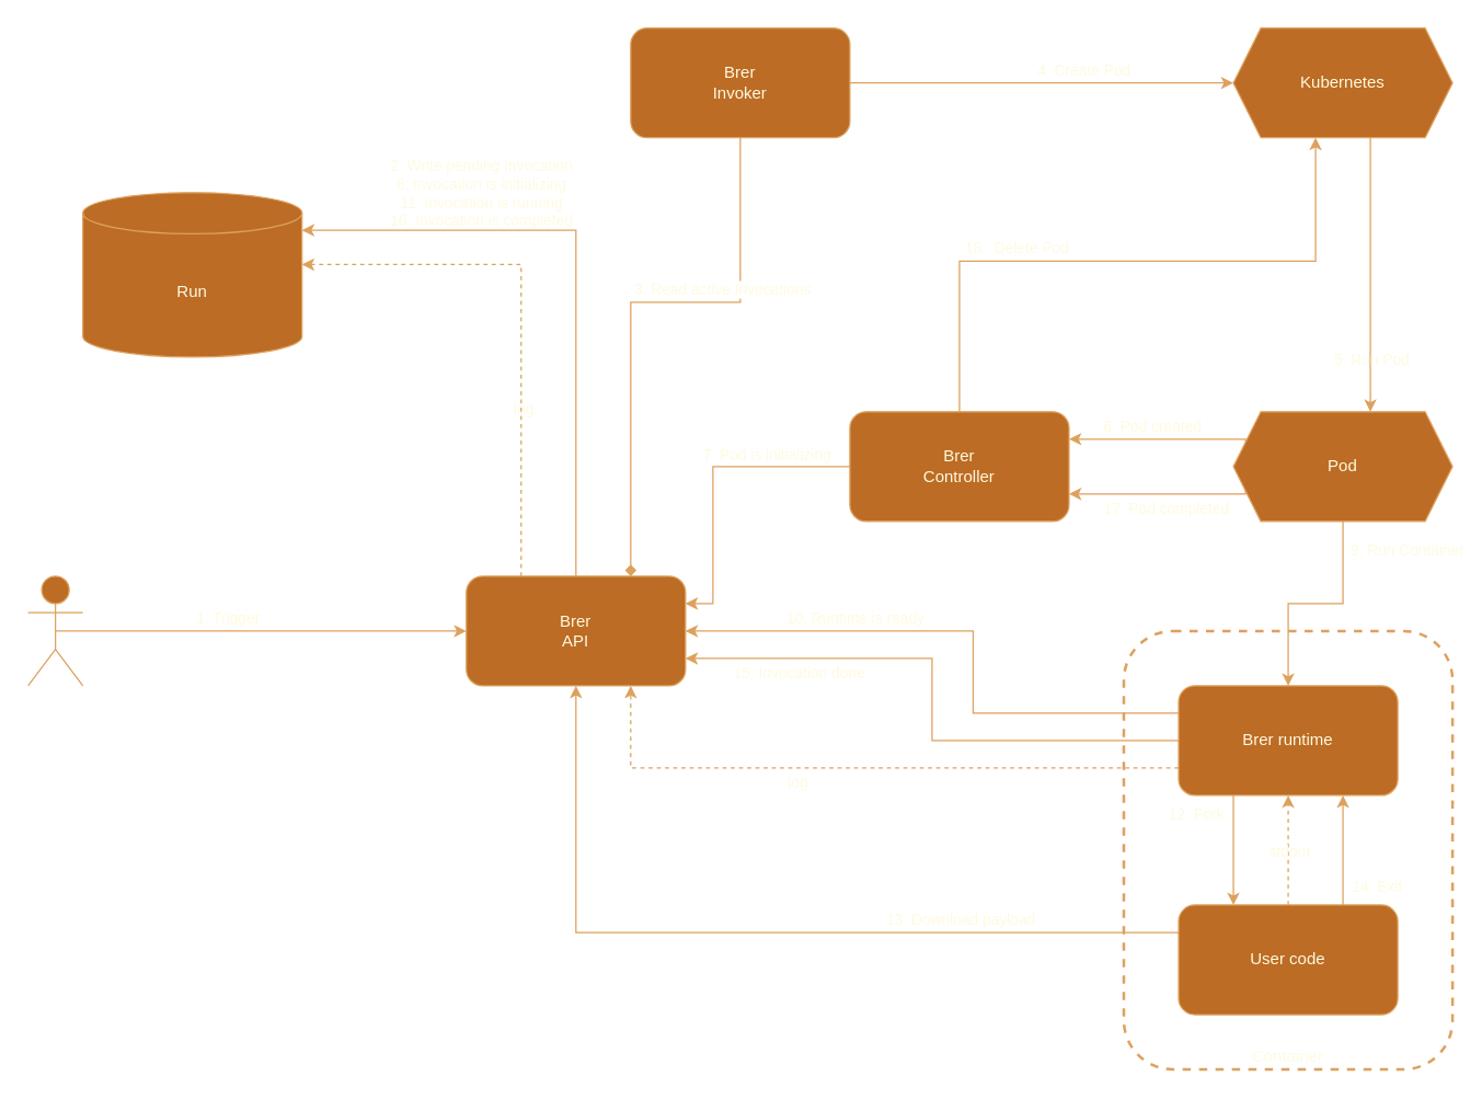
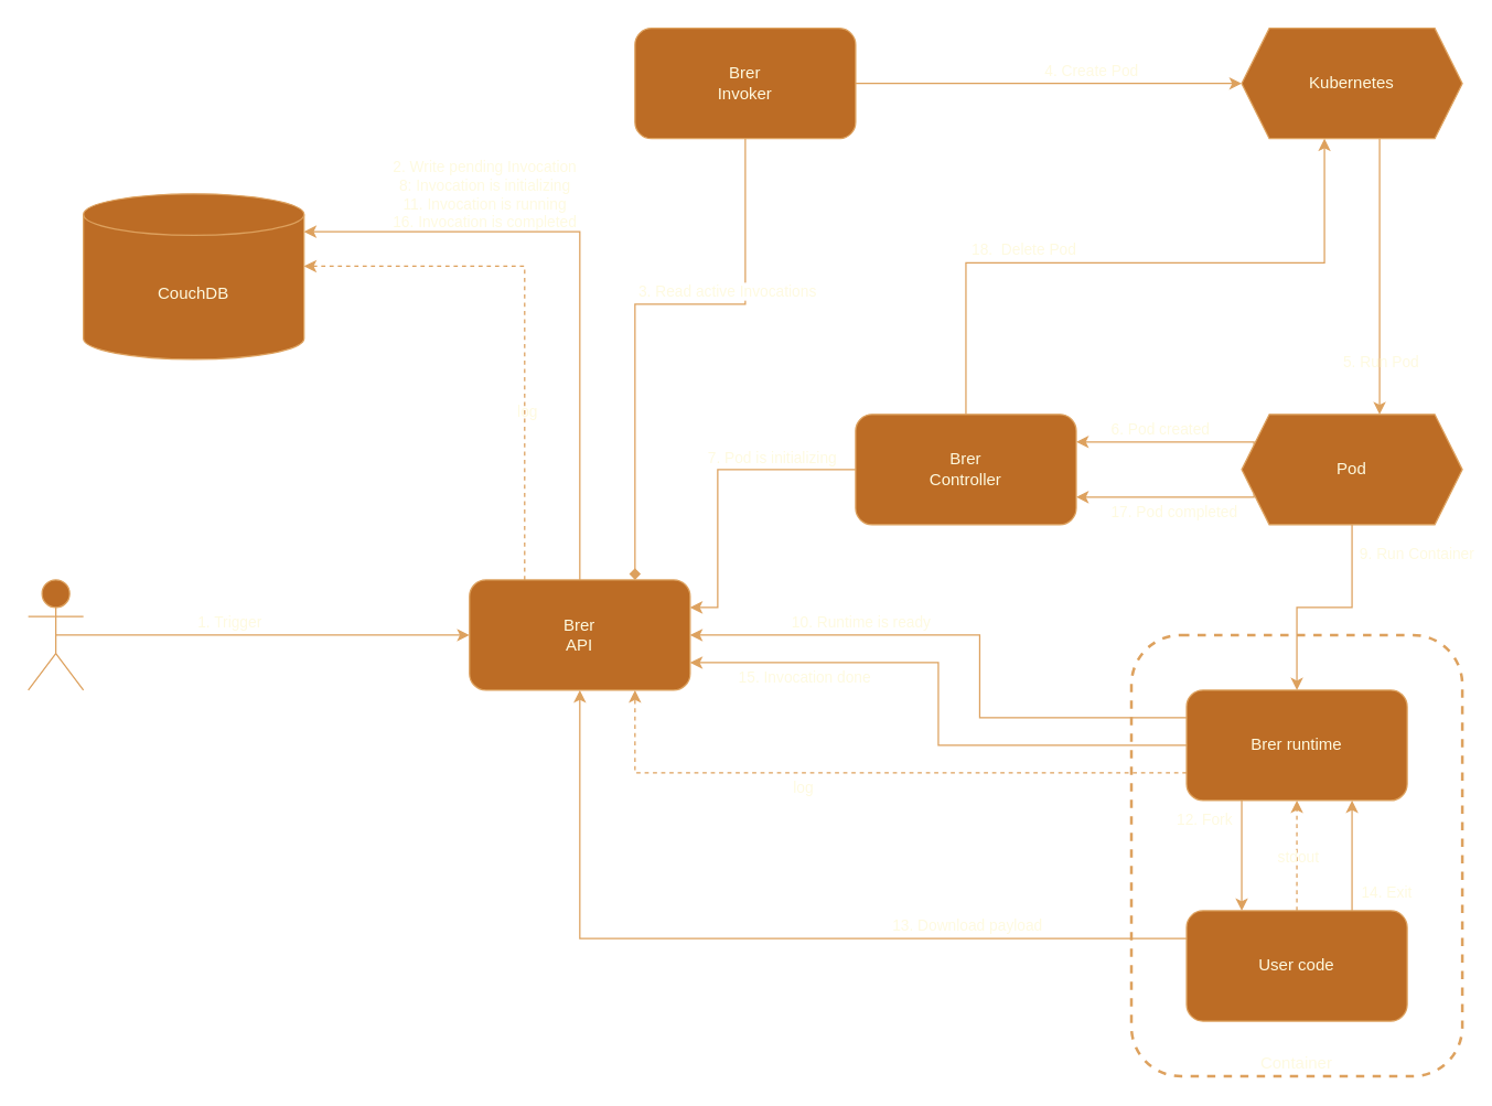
  <mxCell id="0" />
  <mxCell id="1" parent="0" />
  <mxCell id="2" value="Container" style="rounded=1;whiteSpace=wrap;html=1;fillColor=none;strokeWidth=2;dashed=1;verticalAlign=bottom;labelBackgroundColor=none;strokeColor=#DDA15E;fontColor=#FEFAE0;" parent="1" vertex="1"><mxGeometry x="820" y="460" width="240" height="320" as="geometry" /></mxCell>
  <mxCell id="3" value="&lt;div&gt;Brer&lt;br&gt;&lt;/div&gt;&lt;div&gt;API&lt;/div&gt;" style="rounded=1;whiteSpace=wrap;html=1;verticalAlign=middle;align=center;labelBackgroundColor=none;fillColor=#BC6C25;strokeColor=#DDA15E;fontColor=#FEFAE0;" parent="1" vertex="1"><mxGeometry x="340" y="420" width="160" height="80" as="geometry" /></mxCell>
  <mxCell id="4" value="Kubernetes" style="shape=hexagon;perimeter=hexagonPerimeter2;whiteSpace=wrap;html=1;fixedSize=1;labelBackgroundColor=none;fillColor=#BC6C25;strokeColor=#DDA15E;fontColor=#FEFAE0;" parent="1" vertex="1"><mxGeometry x="900" y="20" width="160" height="80" as="geometry" /></mxCell>
  <mxCell id="5" value="" style="shape=umlActor;verticalLabelPosition=bottom;verticalAlign=top;html=1;outlineConnect=0;labelBackgroundColor=none;fillColor=#BC6C25;strokeColor=#DDA15E;fontColor=#FEFAE0;" parent="1" vertex="1"><mxGeometry x="20" y="420" width="40" height="80" as="geometry" /></mxCell>
  <mxCell id="6" value="" style="endArrow=classic;html=1;rounded=0;exitX=0.5;exitY=0.5;exitDx=0;exitDy=0;exitPerimeter=0;labelBackgroundColor=none;fontColor=default;strokeColor=#DDA15E;entryX=0;entryY=0.5;entryDx=0;entryDy=0;edgeStyle=orthogonalEdgeStyle;" parent="1" source="5" target="3" edge="1"><mxGeometry width="50" height="50" relative="1" as="geometry"><mxPoint x="340" y="340" as="sourcePoint" /><mxPoint x="130" y="400" as="targetPoint" /></mxGeometry></mxCell>
  <mxCell id="7" value="1. Trigger" style="edgeLabel;html=1;align=center;verticalAlign=middle;resizable=0;points=[];labelBackgroundColor=none;fontColor=#FEFAE0;" parent="6" vertex="1" connectable="0"><mxGeometry x="-0.411" y="2" relative="1" as="geometry"><mxPoint x="37" y="-8" as="offset" /></mxGeometry></mxCell>
  <mxCell id="8" value="" style="endArrow=classic;html=1;rounded=0;exitX=0.5;exitY=0;exitDx=0;exitDy=0;labelBackgroundColor=none;fontColor=default;entryX=1;entryY=0;entryDx=0;entryDy=27.5;entryPerimeter=0;strokeColor=#DDA15E;edgeStyle=orthogonalEdgeStyle;" parent="1" source="3" target="33" edge="1"><mxGeometry width="50" height="50" relative="1" as="geometry"><mxPoint x="420" y="220" as="sourcePoint" /><mxPoint x="70" y="130" as="targetPoint" /></mxGeometry></mxCell>
  <mxCell id="9" value="&lt;div&gt;2. Write pending Invocation&lt;/div&gt;&lt;div&gt;8: Invocation is initializing&lt;br&gt;&lt;/div&gt;&lt;div&gt;11. Invocation is running&lt;/div&gt;&lt;div&gt;16. Invocation is completed&lt;br&gt;&lt;/div&gt;" style="edgeLabel;html=1;align=center;verticalAlign=middle;resizable=0;points=[];labelBackgroundColor=none;fontColor=#FEFAE0;" parent="8" vertex="1" connectable="0"><mxGeometry x="0.035" relative="1" as="geometry"><mxPoint x="-70" y="-46" as="offset" /></mxGeometry></mxCell>
  <mxCell id="10" value="" style="endArrow=classic;html=1;rounded=0;exitX=0.625;exitY=1;exitDx=0;exitDy=0;entryX=0.625;entryY=0;entryDx=0;entryDy=0;labelBackgroundColor=none;fontColor=default;strokeColor=#DDA15E;edgeStyle=orthogonalEdgeStyle;" parent="1" source="4" target="28" edge="1"><mxGeometry width="50" height="50" relative="1" as="geometry"><mxPoint x="980" y="380" as="sourcePoint" /><mxPoint x="920" y="220" as="targetPoint" /></mxGeometry></mxCell>
  <mxCell id="11" value="5. Run Pod" style="edgeLabel;html=1;align=center;verticalAlign=middle;resizable=0;points=[];labelBackgroundColor=none;fontColor=#FEFAE0;" parent="10" vertex="1" connectable="0"><mxGeometry x="-0.275" y="2" relative="1" as="geometry"><mxPoint x="-2" y="88" as="offset" /></mxGeometry></mxCell>
  <mxCell id="12" value="" style="endArrow=classic;html=1;rounded=0;exitX=0;exitY=0.25;exitDx=0;exitDy=0;entryX=1;entryY=0.5;entryDx=0;entryDy=0;labelBackgroundColor=none;fontColor=default;strokeColor=#DDA15E;edgeStyle=orthogonalEdgeStyle;" parent="1" source="17" target="3" edge="1"><mxGeometry width="50" height="50" relative="1" as="geometry"><mxPoint x="500" y="590" as="sourcePoint" /><mxPoint x="550" y="540" as="targetPoint" /><Array as="points"><mxPoint x="710" y="520" /><mxPoint x="710" y="460" /></Array></mxGeometry></mxCell>
  <mxCell id="13" value="&lt;div&gt;10. Runtime is ready&lt;br&gt;&lt;/div&gt;" style="edgeLabel;html=1;align=center;verticalAlign=middle;resizable=0;points=[];labelBackgroundColor=none;fontColor=#FEFAE0;" parent="12" vertex="1" connectable="0"><mxGeometry x="0.575" relative="1" as="geometry"><mxPoint x="34" y="-10" as="offset" /></mxGeometry></mxCell>
  <mxCell id="14" value="" style="endArrow=classic;html=1;rounded=0;exitX=0;exitY=0.5;exitDx=0;exitDy=0;entryX=1;entryY=0.75;entryDx=0;entryDy=0;labelBackgroundColor=none;fontColor=default;strokeColor=#DDA15E;edgeStyle=orthogonalEdgeStyle;" parent="1" source="17" target="3" edge="1"><mxGeometry width="50" height="50" relative="1" as="geometry"><mxPoint x="430" y="580" as="sourcePoint" /><mxPoint x="480" y="530" as="targetPoint" /></mxGeometry></mxCell>
  <mxCell id="15" value="15. Invocation done" style="edgeLabel;html=1;align=center;verticalAlign=middle;resizable=0;points=[];labelBackgroundColor=none;fontColor=#FEFAE0;" parent="14" vertex="1" connectable="0"><mxGeometry x="0.45" y="-2" relative="1" as="geometry"><mxPoint x="-33" y="12" as="offset" /></mxGeometry></mxCell>
  <mxCell id="16" value="User code" style="rounded=1;whiteSpace=wrap;html=1;verticalAlign=middle;align=center;labelBackgroundColor=none;fillColor=#BC6C25;strokeColor=#DDA15E;fontColor=#FEFAE0;" parent="1" vertex="1"><mxGeometry x="860" y="660" width="160" height="80" as="geometry" /></mxCell>
  <mxCell id="17" value="Brer runtime" style="rounded=1;whiteSpace=wrap;html=1;verticalAlign=middle;align=center;labelBackgroundColor=none;fillColor=#BC6C25;strokeColor=#DDA15E;fontColor=#FEFAE0;" parent="1" vertex="1"><mxGeometry x="860" y="500" width="160" height="80" as="geometry" /></mxCell>
  <mxCell id="18" value="" style="endArrow=classic;html=1;rounded=0;exitX=0.5;exitY=1;exitDx=0;exitDy=0;entryX=0.5;entryY=0;entryDx=0;entryDy=0;labelBackgroundColor=none;fontColor=default;strokeColor=#DDA15E;edgeStyle=orthogonalEdgeStyle;" parent="1" source="28" target="17" edge="1"><mxGeometry width="50" height="50" relative="1" as="geometry"><mxPoint x="980" y="370" as="sourcePoint" /><mxPoint x="740" y="590" as="targetPoint" /></mxGeometry></mxCell>
  <mxCell id="19" value="9. Run Container" style="edgeLabel;html=1;align=center;verticalAlign=middle;resizable=0;points=[];labelBackgroundColor=none;fontColor=#FEFAE0;" parent="18" vertex="1" connectable="0"><mxGeometry x="-0.5" y="2" relative="1" as="geometry"><mxPoint x="44" y="-20" as="offset" /></mxGeometry></mxCell>
  <mxCell id="20" value="" style="endArrow=classic;html=1;rounded=0;exitX=0.25;exitY=1;exitDx=0;exitDy=0;entryX=0.25;entryY=0;entryDx=0;entryDy=0;labelBackgroundColor=none;fontColor=default;strokeColor=#DDA15E;" parent="1" source="17" target="16" edge="1"><mxGeometry width="50" height="50" relative="1" as="geometry"><mxPoint x="1140" y="600" as="sourcePoint" /><mxPoint x="1140" y="680" as="targetPoint" /></mxGeometry></mxCell>
  <mxCell id="21" value="12. Fork" style="edgeLabel;html=1;align=center;verticalAlign=middle;resizable=0;points=[];labelBackgroundColor=none;fontColor=#FEFAE0;" parent="20" vertex="1" connectable="0"><mxGeometry x="0.35" y="-1" relative="1" as="geometry"><mxPoint x="-27" y="-41" as="offset" /></mxGeometry></mxCell>
  <mxCell id="22" value="" style="endArrow=classic;html=1;rounded=0;exitX=0.5;exitY=0;exitDx=0;exitDy=0;entryX=0.5;entryY=1;entryDx=0;entryDy=0;dashed=1;labelBackgroundColor=none;fontColor=default;strokeColor=#DDA15E;" parent="1" source="16" target="17" edge="1"><mxGeometry width="50" height="50" relative="1" as="geometry"><mxPoint x="910" y="590" as="sourcePoint" /><mxPoint x="910" y="670" as="targetPoint" /><Array as="points" /></mxGeometry></mxCell>
  <mxCell id="23" value="stdout" style="edgeLabel;html=1;align=center;verticalAlign=middle;resizable=0;points=[];labelBackgroundColor=none;fontColor=#FEFAE0;" parent="22" vertex="1" connectable="0"><mxGeometry x="0.35" y="1" relative="1" as="geometry"><mxPoint x="1" y="14" as="offset" /></mxGeometry></mxCell>
  <mxCell id="24" value="" style="endArrow=classic;html=1;rounded=0;entryX=1;entryY=0;entryDx=0;entryDy=52.5;dashed=1;labelBackgroundColor=none;fontColor=default;entryPerimeter=0;exitX=0.25;exitY=0;exitDx=0;exitDy=0;strokeColor=#DDA15E;edgeStyle=orthogonalEdgeStyle;" parent="1" source="3" target="33" edge="1"><mxGeometry width="50" height="50" relative="1" as="geometry"><mxPoint x="70" y="240" as="sourcePoint" /><mxPoint x="200" y="140" as="targetPoint" /></mxGeometry></mxCell>
  <mxCell id="25" value="log" style="edgeLabel;html=1;align=center;verticalAlign=middle;resizable=0;points=[];labelBackgroundColor=none;fontColor=#FEFAE0;" parent="24" vertex="1" connectable="0"><mxGeometry x="-0.366" y="-1" relative="1" as="geometry"><mxPoint as="offset" /></mxGeometry></mxCell>
  <mxCell id="26" value="" style="endArrow=classic;html=1;rounded=0;exitX=0.75;exitY=0;exitDx=0;exitDy=0;entryX=0.75;entryY=1;entryDx=0;entryDy=0;labelBackgroundColor=none;fontColor=default;strokeColor=#DDA15E;" parent="1" source="16" target="17" edge="1"><mxGeometry width="50" height="50" relative="1" as="geometry"><mxPoint x="910" y="590" as="sourcePoint" /><mxPoint x="910" y="670" as="targetPoint" /></mxGeometry></mxCell>
  <mxCell id="27" value="14. Exit" style="edgeLabel;html=1;align=center;verticalAlign=middle;resizable=0;points=[];labelBackgroundColor=none;fontColor=#FEFAE0;" parent="26" vertex="1" connectable="0"><mxGeometry x="-0.35" y="-1" relative="1" as="geometry"><mxPoint x="23" y="12" as="offset" /></mxGeometry></mxCell>
  <mxCell id="28" value="Pod" style="shape=hexagon;perimeter=hexagonPerimeter2;whiteSpace=wrap;html=1;fixedSize=1;labelBackgroundColor=none;fillColor=#BC6C25;strokeColor=#DDA15E;fontColor=#FEFAE0;" parent="1" vertex="1"><mxGeometry x="900" y="300" width="160" height="80" as="geometry" /></mxCell>
  <mxCell id="29" value="" style="endArrow=classic;html=1;rounded=0;exitX=0;exitY=0.25;exitDx=0;exitDy=0;entryX=0.5;entryY=1;entryDx=0;entryDy=0;labelBackgroundColor=none;fontColor=default;strokeColor=#DDA15E;edgeStyle=orthogonalEdgeStyle;" parent="1" source="16" target="3" edge="1"><mxGeometry width="50" height="50" relative="1" as="geometry"><mxPoint x="390" y="690" as="sourcePoint" /><mxPoint x="390" y="610" as="targetPoint" /></mxGeometry></mxCell>
  <mxCell id="30" value="13. Download payload" style="edgeLabel;html=1;align=center;verticalAlign=middle;resizable=0;points=[];labelBackgroundColor=none;fontColor=#FEFAE0;" parent="29" vertex="1" connectable="0"><mxGeometry x="-0.464" relative="1" as="geometry"><mxPoint x="6" y="-10" as="offset" /></mxGeometry></mxCell>
  <mxCell id="31" value="" style="endArrow=classic;html=1;rounded=0;dashed=1;labelBackgroundColor=none;fontColor=default;entryX=0.75;entryY=1;entryDx=0;entryDy=0;exitX=0;exitY=0.75;exitDx=0;exitDy=0;strokeColor=#DDA15E;edgeStyle=orthogonalEdgeStyle;" parent="1" source="17" target="3" edge="1"><mxGeometry width="50" height="50" relative="1" as="geometry"><mxPoint x="500" y="620" as="sourcePoint" /><mxPoint x="320" y="420" as="targetPoint" /></mxGeometry></mxCell>
  <mxCell id="32" value="log" style="edgeLabel;html=1;align=center;verticalAlign=middle;resizable=0;points=[];labelBackgroundColor=none;fontColor=#FEFAE0;" parent="31" vertex="1" connectable="0"><mxGeometry x="0.093" y="3" relative="1" as="geometry"><mxPoint x="-28" y="7" as="offset" /></mxGeometry></mxCell>
- <mxCell id="33" value="Run" style="shape=cylinder3;whiteSpace=wrap;html=1;boundedLbl=1;backgroundOutline=1;size=15;labelBackgroundColor=none;fillColor=#BC6C25;strokeColor=#DDA15E;fontColor=#FEFAE0;" parent="1" vertex="1"><mxGeometry x="60" y="140" width="160" height="120" as="geometry" /></mxCell>
+ <mxCell id="33" value="CouchDB" style="shape=cylinder3;whiteSpace=wrap;html=1;boundedLbl=1;backgroundOutline=1;size=15;labelBackgroundColor=none;fillColor=#BC6C25;strokeColor=#DDA15E;fontColor=#FEFAE0;" parent="1" vertex="1"><mxGeometry x="60" y="140" width="160" height="120" as="geometry" /></mxCell>
  <mxCell id="34" value="&lt;div&gt;Brer&lt;br&gt;&lt;/div&gt;&lt;div&gt;Invoker&lt;/div&gt;" style="rounded=1;whiteSpace=wrap;html=1;verticalAlign=middle;align=center;labelBackgroundColor=none;fillColor=#BC6C25;strokeColor=#DDA15E;fontColor=#FEFAE0;" parent="1" vertex="1"><mxGeometry x="460" y="20" width="160" height="80" as="geometry" /></mxCell>
  <mxCell id="35" value="&lt;div&gt;Brer&lt;br&gt;&lt;/div&gt;&lt;div&gt;Controller&lt;/div&gt;" style="rounded=1;whiteSpace=wrap;html=1;verticalAlign=middle;align=center;labelBackgroundColor=none;fillColor=#BC6C25;strokeColor=#DDA15E;fontColor=#FEFAE0;" vertex="1" parent="1"><mxGeometry x="620" y="300" width="160" height="80" as="geometry" /></mxCell>
  <mxCell id="36" value="" style="endArrow=diamond;html=1;rounded=0;entryX=0.75;entryY=0;entryDx=0;entryDy=0;labelBackgroundColor=none;fontColor=default;strokeColor=#DDA15E;edgeStyle=orthogonalEdgeStyle;exitX=0.5;exitY=1;exitDx=0;exitDy=0;" edge="1" parent="1" source="34" target="3"><mxGeometry width="50" height="50" relative="1" as="geometry"><mxPoint x="270" y="670" as="sourcePoint" /><mxPoint x="829" y="730" as="targetPoint" /><Array as="points"><mxPoint x="540" y="220" /><mxPoint x="460" y="220" /></Array></mxGeometry></mxCell>
  <mxCell id="37" value="3. Read active Invocations" style="edgeLabel;html=1;align=center;verticalAlign=middle;resizable=0;points=[];strokeColor=#DDA15E;fontColor=#FEFAE0;fillColor=#BC6C25;" vertex="1" connectable="0" parent="36"><mxGeometry x="-0.138" y="3" relative="1" as="geometry"><mxPoint x="38" y="-13" as="offset" /></mxGeometry></mxCell>
  <mxCell id="38" value="" style="endArrow=classic;html=1;rounded=0;entryX=0;entryY=0.5;entryDx=0;entryDy=0;labelBackgroundColor=none;fontColor=default;strokeColor=#DDA15E;edgeStyle=orthogonalEdgeStyle;exitX=1;exitY=0.5;exitDx=0;exitDy=0;" edge="1" parent="1" source="34" target="4"><mxGeometry width="50" height="50" relative="1" as="geometry"><mxPoint x="760" y="150" as="sourcePoint" /><mxPoint x="730" y="290" as="targetPoint" /><Array as="points"><mxPoint x="670" y="60" /><mxPoint x="670" y="60" /></Array></mxGeometry></mxCell>
  <mxCell id="39" value="4. Create Pod" style="edgeLabel;html=1;align=center;verticalAlign=middle;resizable=0;points=[];strokeColor=#DDA15E;fontColor=#FEFAE0;fillColor=#BC6C25;" vertex="1" connectable="0" parent="38"><mxGeometry x="0.018" y="1" relative="1" as="geometry"><mxPoint x="27" y="-9" as="offset" /></mxGeometry></mxCell>
  <mxCell id="40" value="" style="endArrow=classic;html=1;rounded=0;exitX=0;exitY=0.25;exitDx=0;exitDy=0;entryX=1;entryY=0.25;entryDx=0;entryDy=0;labelBackgroundColor=none;fontColor=default;strokeColor=#DDA15E;edgeStyle=orthogonalEdgeStyle;" edge="1" parent="1" source="28" target="35"><mxGeometry width="50" height="50" relative="1" as="geometry"><mxPoint x="870" y="160" as="sourcePoint" /><mxPoint x="870" y="350" as="targetPoint" /><Array as="points"><mxPoint x="909" y="320" /></Array></mxGeometry></mxCell>
  <mxCell id="41" value="6. Pod created" style="edgeLabel;html=1;align=center;verticalAlign=middle;resizable=0;points=[];strokeColor=#DDA15E;fontColor=#FEFAE0;fillColor=#BC6C25;" vertex="1" connectable="0" parent="40"><mxGeometry x="0.533" relative="1" as="geometry"><mxPoint x="30" y="-10" as="offset" /></mxGeometry></mxCell>
  <mxCell id="42" value="" style="endArrow=classic;html=1;rounded=0;exitX=0.5;exitY=0;exitDx=0;exitDy=0;labelBackgroundColor=none;fontColor=default;strokeColor=#DDA15E;edgeStyle=orthogonalEdgeStyle;entryX=0.375;entryY=1;entryDx=0;entryDy=0;" edge="1" parent="1" source="35" target="4"><mxGeometry width="50" height="50" relative="1" as="geometry"><mxPoint x="590" y="375" as="sourcePoint" /><mxPoint x="810" y="130" as="targetPoint" /><Array as="points"><mxPoint x="700" y="190" /><mxPoint x="960" y="190" /></Array></mxGeometry></mxCell>
  <mxCell id="43" value="&lt;div&gt;18.&amp;nbsp; Delete Pod&lt;/div&gt;" style="edgeLabel;html=1;align=center;verticalAlign=middle;resizable=0;points=[];strokeColor=#DDA15E;fontColor=#FEFAE0;fillColor=#BC6C25;" vertex="1" connectable="0" parent="42"><mxGeometry x="0.533" relative="1" as="geometry"><mxPoint x="-202" y="-10" as="offset" /></mxGeometry></mxCell>
  <mxCell id="44" value="" style="endArrow=classic;html=1;rounded=0;exitX=0;exitY=0.5;exitDx=0;exitDy=0;labelBackgroundColor=none;fontColor=default;strokeColor=#DDA15E;edgeStyle=orthogonalEdgeStyle;entryX=1;entryY=0.25;entryDx=0;entryDy=0;" edge="1" parent="1" source="35" target="3"><mxGeometry width="50" height="50" relative="1" as="geometry"><mxPoint x="550" y="394" as="sourcePoint" /><mxPoint x="810" y="194" as="targetPoint" /><Array as="points"><mxPoint x="520" y="340" /><mxPoint x="520" y="440" /></Array></mxGeometry></mxCell>
  <mxCell id="45" value="7. Pod is initializing&amp;nbsp;" style="edgeLabel;html=1;align=center;verticalAlign=middle;resizable=0;points=[];strokeColor=#DDA15E;fontColor=#FEFAE0;fillColor=#BC6C25;" vertex="1" connectable="0" parent="44"><mxGeometry x="0.533" relative="1" as="geometry"><mxPoint x="40" y="-78" as="offset" /></mxGeometry></mxCell>
  <mxCell id="46" value="" style="endArrow=classic;html=1;rounded=0;exitX=0;exitY=0.75;exitDx=0;exitDy=0;entryX=1;entryY=0.75;entryDx=0;entryDy=0;labelBackgroundColor=none;fontColor=default;strokeColor=#DDA15E;edgeStyle=orthogonalEdgeStyle;" edge="1" parent="1" source="28" target="35"><mxGeometry width="50" height="50" relative="1" as="geometry"><mxPoint x="900" y="400" as="sourcePoint" /><mxPoint x="780" y="400" as="targetPoint" /><Array as="points"><mxPoint x="909" y="360" /></Array></mxGeometry></mxCell>
  <mxCell id="47" value="&lt;div&gt;17. Pod completed&lt;/div&gt;" style="edgeLabel;html=1;align=center;verticalAlign=middle;resizable=0;points=[];strokeColor=#DDA15E;fontColor=#FEFAE0;fillColor=#BC6C25;" vertex="1" connectable="0" parent="46"><mxGeometry x="0.533" relative="1" as="geometry"><mxPoint x="40" y="10" as="offset" /></mxGeometry></mxCell>
